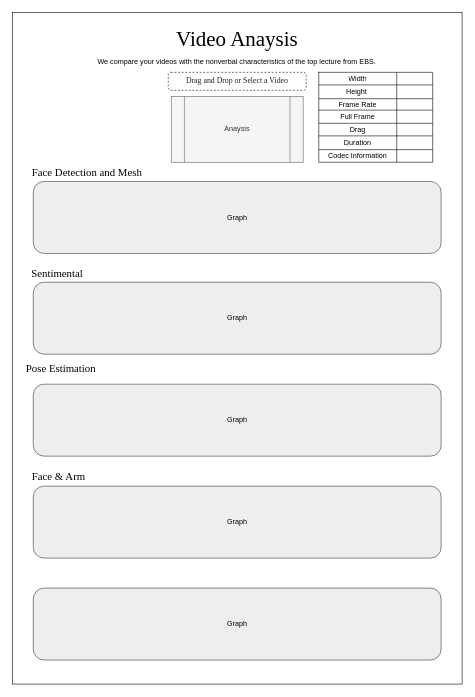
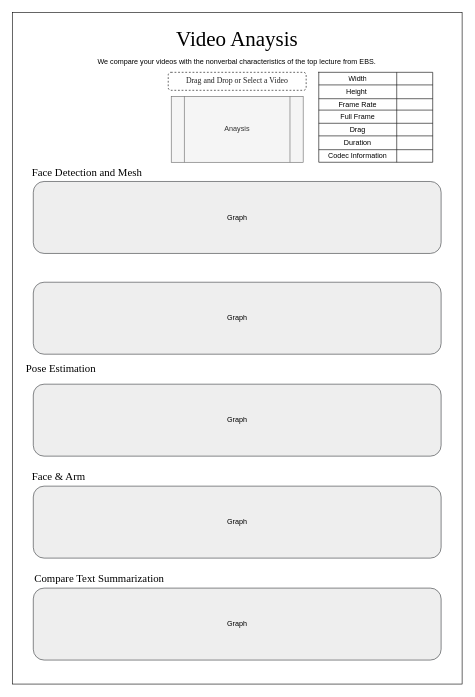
  <mxCell id="0" />
  <mxCell id="1" parent="0" />
  <mxCell id="2" value="" style="rounded=0;whiteSpace=wrap;html=1;" parent="1" vertex="1"><mxGeometry x="20" y="20" width="750" height="1120" as="geometry" /></mxCell>
  <mxCell id="3" value="&lt;font face=&quot;Verdana&quot; style=&quot;font-size: 35px;&quot;&gt;Video Anaysis&lt;/font&gt;" style="text;html=1;strokeColor=none;fillColor=none;align=center;verticalAlign=middle;whiteSpace=wrap;rounded=0;" parent="1" vertex="1"><mxGeometry x="212" y="49" width="366" height="30" as="geometry" /></mxCell>
  <mxCell id="4" value="&lt;pre style=&quot;box-sizing: unset; line-height: 16.25px; padding: 0 var(--jp-code-padding); color: rgb(33, 33, 33); font-size: 13px; text-align: start;&quot;&gt;&lt;font face=&quot;Verdana&quot;&gt;Drag and Drop or Select a Video&lt;/font&gt;&lt;/pre&gt;" style="rounded=1;whiteSpace=wrap;html=1;dashed=1;" parent="1" vertex="1"><mxGeometry x="280" y="120" width="230" height="30" as="geometry" /></mxCell>
  <mxCell id="5" value="Anaysis" style="shape=process;whiteSpace=wrap;html=1;backgroundOutline=1;fillColor=#f5f5f5;strokeColor=#666666;fontColor=#333333;" parent="1" vertex="1"><mxGeometry x="285" y="160" width="220" height="110" as="geometry" /></mxCell>
  <mxCell id="6" value="&lt;font face=&quot;Verdana&quot; style=&quot;font-size: 18px;&quot;&gt;Face Detection and Mesh&lt;/font&gt;" style="text;html=1;strokeColor=none;fillColor=none;align=left;verticalAlign=middle;whiteSpace=wrap;rounded=0;" parent="1" vertex="1"><mxGeometry x="51" y="273" width="366" height="30" as="geometry" /></mxCell>
- <mxCell id="7" value="&lt;font face=&quot;Verdana&quot; style=&quot;font-size: 18px;&quot;&gt;Sentimental&lt;/font&gt;" style="text;html=1;strokeColor=none;fillColor=none;align=left;verticalAlign=middle;whiteSpace=wrap;rounded=0;" parent="1" vertex="1"><mxGeometry x="50" y="440" width="366" height="30" as="geometry" /></mxCell>
  <mxCell id="8" value="&lt;font face=&quot;Verdana&quot;&gt;&lt;span style=&quot;font-size: 18px;&quot;&gt;Pose Estimation&lt;/span&gt;&lt;/font&gt;" style="text;html=1;strokeColor=none;fillColor=none;align=left;verticalAlign=middle;whiteSpace=wrap;rounded=0;" parent="1" vertex="1"><mxGeometry x="41" y="600" width="366" height="30" as="geometry" /></mxCell>
  <mxCell id="9" value="&lt;font face=&quot;Verdana&quot; style=&quot;font-size: 18px;&quot;&gt;Face &amp;amp; Arm&lt;/font&gt;" style="text;html=1;strokeColor=none;fillColor=none;align=left;verticalAlign=middle;whiteSpace=wrap;rounded=0;" parent="1" vertex="1"><mxGeometry x="51" y="780" width="366" height="30" as="geometry" /></mxCell>
  <mxCell id="10" value="Graph" style="rounded=1;whiteSpace=wrap;html=1;fillColor=#eeeeee;strokeColor=#36393d;" parent="1" vertex="1"><mxGeometry x="55" y="302" width="680" height="120" as="geometry" /></mxCell>
  <mxCell id="11" value="Graph" style="rounded=1;whiteSpace=wrap;html=1;fillColor=#eeeeee;strokeColor=#36393d;" parent="1" vertex="1"><mxGeometry x="55" y="470" width="680" height="120" as="geometry" /></mxCell>
  <mxCell id="12" value="Graph" style="rounded=1;whiteSpace=wrap;html=1;fillColor=#eeeeee;strokeColor=#36393d;" parent="1" vertex="1"><mxGeometry x="55" y="640" width="680" height="120" as="geometry" /></mxCell>
  <mxCell id="13" value="Graph" style="rounded=1;whiteSpace=wrap;html=1;fillColor=#eeeeee;strokeColor=#36393d;" parent="1" vertex="1"><mxGeometry x="55" y="810" width="680" height="120" as="geometry" /></mxCell>
  <mxCell id="14" value="We compare your videos with the nonverbal characteristics of the top lecture from EBS." style="text;html=1;strokeColor=none;fillColor=none;align=center;verticalAlign=middle;whiteSpace=wrap;rounded=0;" parent="1" vertex="1"><mxGeometry x="117" y="87" width="555" height="30" as="geometry" /></mxCell>
  <mxCell id="15" value="" style="shape=table;startSize=0;container=1;collapsible=0;childLayout=tableLayout;" parent="1" vertex="1"><mxGeometry x="531" y="120" width="190" height="150" as="geometry" /></mxCell>
  <mxCell id="16" value="" style="shape=tableRow;horizontal=0;startSize=0;swimlaneHead=0;swimlaneBody=0;strokeColor=inherit;top=0;left=0;bottom=0;right=0;collapsible=0;dropTarget=0;fillColor=none;points=[[0,0.5],[1,0.5]];portConstraint=eastwest;" parent="15" vertex="1"><mxGeometry width="190" height="21" as="geometry" /></mxCell>
  <mxCell id="17" value="Width" style="shape=partialRectangle;html=1;whiteSpace=wrap;connectable=0;strokeColor=inherit;overflow=hidden;fillColor=none;top=0;left=0;bottom=0;right=0;pointerEvents=1;" parent="16" vertex="1"><mxGeometry width="130" height="21" as="geometry"><mxRectangle width="130" height="21" as="alternateBounds" /></mxGeometry></mxCell>
  <mxCell id="18" value="" style="shape=partialRectangle;html=1;whiteSpace=wrap;connectable=0;strokeColor=inherit;overflow=hidden;fillColor=none;top=0;left=0;bottom=0;right=0;pointerEvents=1;" parent="16" vertex="1"><mxGeometry x="130" width="60" height="21" as="geometry"><mxRectangle width="60" height="21" as="alternateBounds" /></mxGeometry></mxCell>
  <mxCell id="19" value="" style="shape=tableRow;horizontal=0;startSize=0;swimlaneHead=0;swimlaneBody=0;strokeColor=inherit;top=0;left=0;bottom=0;right=0;collapsible=0;dropTarget=0;fillColor=none;points=[[0,0.5],[1,0.5]];portConstraint=eastwest;" parent="15" vertex="1"><mxGeometry y="21" width="190" height="23" as="geometry" /></mxCell>
  <mxCell id="20" value="Height&amp;nbsp;" style="shape=partialRectangle;html=1;whiteSpace=wrap;connectable=0;strokeColor=inherit;overflow=hidden;fillColor=none;top=0;left=0;bottom=0;right=0;pointerEvents=1;" parent="19" vertex="1"><mxGeometry width="130" height="23" as="geometry"><mxRectangle width="130" height="23" as="alternateBounds" /></mxGeometry></mxCell>
  <mxCell id="21" value="" style="shape=partialRectangle;html=1;whiteSpace=wrap;connectable=0;strokeColor=inherit;overflow=hidden;fillColor=none;top=0;left=0;bottom=0;right=0;pointerEvents=1;" parent="19" vertex="1"><mxGeometry x="130" width="60" height="23" as="geometry"><mxRectangle width="60" height="23" as="alternateBounds" /></mxGeometry></mxCell>
  <mxCell id="22" value="" style="shape=tableRow;horizontal=0;startSize=0;swimlaneHead=0;swimlaneBody=0;strokeColor=inherit;top=0;left=0;bottom=0;right=0;collapsible=0;dropTarget=0;fillColor=none;points=[[0,0.5],[1,0.5]];portConstraint=eastwest;" parent="15" vertex="1"><mxGeometry y="44" width="190" height="19" as="geometry" /></mxCell>
  <mxCell id="23" value="Frame Rate" style="shape=partialRectangle;html=1;whiteSpace=wrap;connectable=0;strokeColor=inherit;overflow=hidden;fillColor=none;top=0;left=0;bottom=0;right=0;pointerEvents=1;" parent="22" vertex="1"><mxGeometry width="130" height="19" as="geometry"><mxRectangle width="130" height="19" as="alternateBounds" /></mxGeometry></mxCell>
  <mxCell id="24" value="" style="shape=partialRectangle;html=1;whiteSpace=wrap;connectable=0;strokeColor=inherit;overflow=hidden;fillColor=none;top=0;left=0;bottom=0;right=0;pointerEvents=1;" parent="22" vertex="1"><mxGeometry x="130" width="60" height="19" as="geometry"><mxRectangle width="60" height="19" as="alternateBounds" /></mxGeometry></mxCell>
  <mxCell id="25" value="" style="shape=tableRow;horizontal=0;startSize=0;swimlaneHead=0;swimlaneBody=0;strokeColor=inherit;top=0;left=0;bottom=0;right=0;collapsible=0;dropTarget=0;fillColor=none;points=[[0,0.5],[1,0.5]];portConstraint=eastwest;" parent="15" vertex="1"><mxGeometry y="63" width="190" height="22" as="geometry" /></mxCell>
  <mxCell id="26" value="Full Frame" style="shape=partialRectangle;html=1;whiteSpace=wrap;connectable=0;strokeColor=inherit;overflow=hidden;fillColor=none;top=0;left=0;bottom=0;right=0;pointerEvents=1;" parent="25" vertex="1"><mxGeometry width="130" height="22" as="geometry"><mxRectangle width="130" height="22" as="alternateBounds" /></mxGeometry></mxCell>
  <mxCell id="27" value="" style="shape=partialRectangle;html=1;whiteSpace=wrap;connectable=0;strokeColor=inherit;overflow=hidden;fillColor=none;top=0;left=0;bottom=0;right=0;pointerEvents=1;" parent="25" vertex="1"><mxGeometry x="130" width="60" height="22" as="geometry"><mxRectangle width="60" height="22" as="alternateBounds" /></mxGeometry></mxCell>
  <mxCell id="28" value="" style="shape=tableRow;horizontal=0;startSize=0;swimlaneHead=0;swimlaneBody=0;strokeColor=inherit;top=0;left=0;bottom=0;right=0;collapsible=0;dropTarget=0;fillColor=none;points=[[0,0.5],[1,0.5]];portConstraint=eastwest;" parent="15" vertex="1"><mxGeometry y="85" width="190" height="21" as="geometry" /></mxCell>
  <mxCell id="29" value="Drag" style="shape=partialRectangle;html=1;whiteSpace=wrap;connectable=0;strokeColor=inherit;overflow=hidden;fillColor=none;top=0;left=0;bottom=0;right=0;pointerEvents=1;" parent="28" vertex="1"><mxGeometry width="130" height="21" as="geometry"><mxRectangle width="130" height="21" as="alternateBounds" /></mxGeometry></mxCell>
  <mxCell id="30" value="" style="shape=partialRectangle;html=1;whiteSpace=wrap;connectable=0;strokeColor=inherit;overflow=hidden;fillColor=none;top=0;left=0;bottom=0;right=0;pointerEvents=1;" parent="28" vertex="1"><mxGeometry x="130" width="60" height="21" as="geometry"><mxRectangle width="60" height="21" as="alternateBounds" /></mxGeometry></mxCell>
  <mxCell id="31" value="" style="shape=tableRow;horizontal=0;startSize=0;swimlaneHead=0;swimlaneBody=0;strokeColor=inherit;top=0;left=0;bottom=0;right=0;collapsible=0;dropTarget=0;fillColor=none;points=[[0,0.5],[1,0.5]];portConstraint=eastwest;" parent="15" vertex="1"><mxGeometry y="106" width="190" height="23" as="geometry" /></mxCell>
  <mxCell id="32" value="Duration" style="shape=partialRectangle;html=1;whiteSpace=wrap;connectable=0;strokeColor=inherit;overflow=hidden;fillColor=none;top=0;left=0;bottom=0;right=0;pointerEvents=1;" parent="31" vertex="1"><mxGeometry width="130" height="23" as="geometry"><mxRectangle width="130" height="23" as="alternateBounds" /></mxGeometry></mxCell>
  <mxCell id="33" value="" style="shape=partialRectangle;html=1;whiteSpace=wrap;connectable=0;strokeColor=inherit;overflow=hidden;fillColor=none;top=0;left=0;bottom=0;right=0;pointerEvents=1;" parent="31" vertex="1"><mxGeometry x="130" width="60" height="23" as="geometry"><mxRectangle width="60" height="23" as="alternateBounds" /></mxGeometry></mxCell>
  <mxCell id="34" value="" style="shape=tableRow;horizontal=0;startSize=0;swimlaneHead=0;swimlaneBody=0;strokeColor=inherit;top=0;left=0;bottom=0;right=0;collapsible=0;dropTarget=0;fillColor=none;points=[[0,0.5],[1,0.5]];portConstraint=eastwest;" parent="15" vertex="1"><mxGeometry y="129" width="190" height="21" as="geometry" /></mxCell>
  <mxCell id="35" value="Codec Information" style="shape=partialRectangle;html=1;whiteSpace=wrap;connectable=0;strokeColor=inherit;overflow=hidden;fillColor=none;top=0;left=0;bottom=0;right=0;pointerEvents=1;" parent="34" vertex="1"><mxGeometry width="130" height="21" as="geometry"><mxRectangle width="130" height="21" as="alternateBounds" /></mxGeometry></mxCell>
  <mxCell id="36" value="" style="shape=partialRectangle;html=1;whiteSpace=wrap;connectable=0;strokeColor=inherit;overflow=hidden;fillColor=none;top=0;left=0;bottom=0;right=0;pointerEvents=1;" parent="34" vertex="1"><mxGeometry x="130" width="60" height="21" as="geometry"><mxRectangle width="60" height="21" as="alternateBounds" /></mxGeometry></mxCell>
+ <mxCell id="37" value="&lt;font face=&quot;Verdana&quot; style=&quot;font-size: 18px;&quot;&gt;Compare Text Summarization&lt;/font&gt;" style="text;html=1;strokeColor=none;fillColor=none;align=left;verticalAlign=middle;whiteSpace=wrap;rounded=0;" vertex="1" parent="1"><mxGeometry x="55" y="950" width="366" height="30" as="geometry" /></mxCell>
  <mxCell id="38" value="Graph" style="rounded=1;whiteSpace=wrap;html=1;fillColor=#eeeeee;strokeColor=#36393d;" vertex="1" parent="1"><mxGeometry x="55" y="980" width="680" height="120" as="geometry" /></mxCell>
